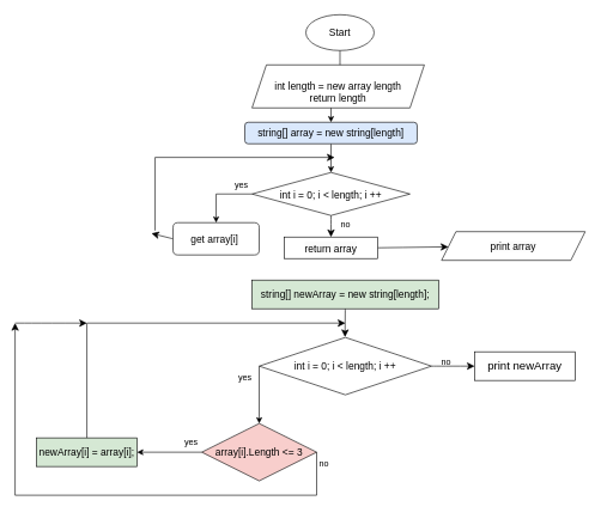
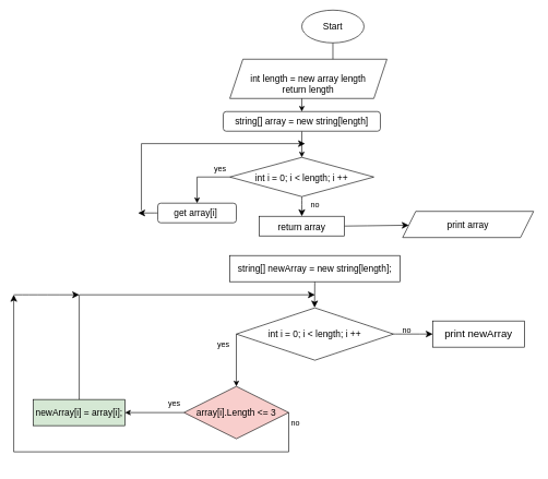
  <mxCell id="0" />
  <mxCell id="1" parent="0" />
  <mxCell id="2" value="" style="edgeStyle=orthogonalEdgeStyle;rounded=0;orthogonalLoop=1;jettySize=auto;html=1;entryX=0.5;entryY=0;entryDx=0;entryDy=0;" parent="1" source="3" target="25" edge="1"><mxGeometry relative="1" as="geometry"><mxPoint x="460" y="230" as="targetPoint" /></mxGeometry></mxCell>
- <mxCell id="3" value="&lt;font style=&quot;font-size: 14px;&quot;&gt;string[] array = new string[length]&lt;/font&gt;" style="rounded=1;whiteSpace=wrap;html=1;fontSize=12;glass=0;strokeWidth=1;shadow=0;fillColor=#dae8fc;" parent="1" vertex="1"><mxGeometry x="340" width="240" height="30" as="geometry" y="170" /></mxCell>
+ <mxCell id="3" value="&lt;font style=&quot;font-size: 14px;&quot;&gt;string[] array = new string[length]&lt;/font&gt;" style="rounded=1;whiteSpace=wrap;html=1;fontSize=12;glass=0;strokeWidth=1;shadow=0;" parent="1" vertex="1"><mxGeometry x="340" width="240" height="30" as="geometry" y="170" /></mxCell>
  <mxCell id="4" style="edgeStyle=none;curved=1;rounded=0;orthogonalLoop=1;jettySize=auto;html=1;exitX=0;exitY=0.5;exitDx=0;exitDy=0;fontSize=12;startSize=8;endSize=8;" edge="1" parent="1" source="5"><mxGeometry relative="1" as="geometry"><mxPoint x="210" y="325" as="targetPoint" /></mxGeometry></mxCell>
- <mxCell id="5" value="&lt;font style=&quot;font-size: 14px;&quot;&gt;get array[i]&amp;nbsp;&lt;/font&gt;" style="rounded=1;whiteSpace=wrap;html=1;fontSize=12;glass=0;strokeWidth=1;shadow=0;" parent="1" vertex="1"><mxGeometry x="240" y="310" width="120" height="45" as="geometry" /></mxCell>
+ <mxCell id="5" value="&lt;font style=&quot;font-size: 14px;&quot;&gt;get array[i]&amp;nbsp;&lt;/font&gt;" style="rounded=1;whiteSpace=wrap;html=1;fontSize=12;glass=0;strokeWidth=1;shadow=0;" parent="1" vertex="1"><mxGeometry x="240" y="310" width="120" height="30" as="geometry" /></mxCell>
  <mxCell id="6" style="edgeStyle=orthogonalEdgeStyle;rounded=0;orthogonalLoop=1;jettySize=auto;html=1;entryX=0.5;entryY=0;entryDx=0;entryDy=0;" parent="1" source="7" target="3" edge="1"><mxGeometry relative="1" as="geometry" /></mxCell>
- <mxCell id="7" value="&lt;font style=&quot;font-size: 14px;&quot;&gt;Start&lt;/font&gt;" style="ellipse;whiteSpace=wrap;html=1;" parent="1" vertex="1"><mxGeometry x="425" y="20" width="95" height="50" as="geometry" /></mxCell>
+ <mxCell id="7" value="&lt;font style=&quot;font-size: 14px;&quot;&gt;Start&lt;/font&gt;" style="ellipse;whiteSpace=wrap;html=1;" parent="1" vertex="1"><mxGeometry x="460" y="15" width="95" height="50" as="geometry" /></mxCell>
  <mxCell id="8" style="edgeStyle=orthogonalEdgeStyle;rounded=0;orthogonalLoop=1;jettySize=auto;html=1;entryX=0.5;entryY=0;entryDx=0;entryDy=0;exitX=0;exitY=0.5;exitDx=0;exitDy=0;" parent="1" source="25" target="5" edge="1"><mxGeometry relative="1" as="geometry"><mxPoint x="460" y="270" as="sourcePoint" /></mxGeometry></mxCell>
  <mxCell id="9" value="&lt;p&gt;&lt;font style=&quot;font-size: 12px;&quot;&gt;&lt;/font&gt;&lt;/p&gt;&lt;p style=&quot;margin-bottom: 0cm; line-height: normal; font-size: 14px;&quot; class=&quot;MsoNormal&quot;&gt;int length = new array length&lt;span style=&quot;border-color: var(--border-color);&quot;&gt;&lt;span style=&quot;border-color:var(--border-color)&quot;&gt;&lt;br style=&quot;border-color:&lt;br/&gt;var(--border-color)&quot;&gt;return length&lt;/span&gt;&lt;/span&gt;&lt;/p&gt;" style="shape=parallelogram;perimeter=parallelogramPerimeter;whiteSpace=wrap;html=1;fixedSize=1;" parent="1" vertex="1"><mxGeometry x="350" y="90" width="240" height="60" as="geometry" /></mxCell>
  <mxCell id="10" style="edgeStyle=orthogonalEdgeStyle;rounded=0;orthogonalLoop=1;jettySize=auto;html=1;exitX=0.5;exitY=1;exitDx=0;exitDy=0;" parent="1" source="9" target="9" edge="1"><mxGeometry relative="1" as="geometry" /></mxCell>
  <mxCell id="11" value="&lt;span style=&quot;color: rgb(0, 0, 0); font-family: Helvetica; font-style: normal; font-variant-ligatures: normal; font-variant-caps: normal; font-weight: 400; letter-spacing: normal; orphans: 2; text-align: center; text-indent: 0px; text-transform: none; widows: 2; word-spacing: 0px; -webkit-text-stroke-width: 0px; background-color: rgb(251, 251, 251); text-decoration-thickness: initial; text-decoration-style: initial; text-decoration-color: initial; float: none; display: inline !important;&quot;&gt;&lt;font style=&quot;font-size: 14px;&quot;&gt;print array&lt;/font&gt;&lt;/span&gt;" style="shape=parallelogram;perimeter=parallelogramPerimeter;whiteSpace=wrap;html=1;fixedSize=1;" parent="1" vertex="1"><mxGeometry x="614" y="322.5" width="200" height="40" as="geometry" /></mxCell>
  <mxCell id="12" style="edgeStyle=orthogonalEdgeStyle;rounded=0;orthogonalLoop=1;jettySize=auto;html=1;exitX=0.5;exitY=1;exitDx=0;exitDy=0;" parent="1" source="11" target="11" edge="1"><mxGeometry relative="1" as="geometry" /></mxCell>
  <mxCell id="13" style="edgeStyle=none;curved=1;rounded=0;orthogonalLoop=1;jettySize=auto;html=1;entryX=0.578;entryY=-0.014;entryDx=0;entryDy=0;entryPerimeter=0;fontSize=12;startSize=8;endSize=8;" edge="1" parent="1" source="14"><mxGeometry relative="1" as="geometry"><mxPoint x="479.5" y="469.44" as="targetPoint" /></mxGeometry></mxCell>
- <mxCell id="14" value="&lt;p style=&quot;font-size: 14px;&quot; class=&quot;MsoNormal&quot;&gt;&lt;font style=&quot;font-size: 14px;&quot;&gt;string&lt;span style=&quot;line-height: 107%; background-image: initial; background-position: initial; background-size: initial; background-repeat: initial; background-attachment: initial; background-origin: initial; background-clip: initial;&quot; lang=&quot;EN-US&quot;&gt;&lt;span style=&quot;border-color: var(--border-color);&quot;&gt;[]&amp;nbsp;&lt;/span&gt;&lt;span style=&quot;border-color: var(--border-color);&quot;&gt;newArray&lt;/span&gt;&lt;/span&gt;&lt;span style=&quot;line-height: 107%; background-image: initial; background-position: initial; background-size: initial; background-repeat: initial; background-attachment: initial; background-origin: initial; background-clip: initial;&quot; lang=&quot;EN-US&quot;&gt;&amp;nbsp;&lt;/span&gt;&lt;span style=&quot;line-height: 107%; background-image: initial; background-position: initial; background-size: initial; background-repeat: initial; background-attachment: initial; background-origin: initial; background-clip: initial;&quot; lang=&quot;EN-US&quot;&gt;=&lt;/span&gt;&lt;span style=&quot;line-height: 107%; background-image: initial; background-position: initial; background-size: initial; background-repeat: initial; background-attachment: initial; background-origin: initial; background-clip: initial;&quot; lang=&quot;EN-US&quot;&gt;&lt;span style=&quot;border-color: var(--border-color);&quot;&gt;&amp;nbsp;&lt;/span&gt;&lt;span style=&quot;border-color: var(--border-color);&quot;&gt;new&lt;/span&gt;&lt;span style=&quot;border-color: var(--border-color);&quot;&gt;&amp;nbsp;&lt;/span&gt;&lt;/span&gt;&lt;span style=&quot;line-height: 107%; background-image: initial; background-position: initial; background-size: initial; background-repeat: initial; background-attachment: initial; background-origin: initial; background-clip: initial;&quot; lang=&quot;EN-US&quot;&gt;string&lt;/span&gt;&lt;span style=&quot;line-height: 107%; background-image: initial; background-position: initial; background-size: initial; background-repeat: initial; background-attachment: initial; background-origin: initial; background-clip: initial;&quot; lang=&quot;EN-US&quot;&gt;&lt;span style=&quot;border-color: var(--border-color);&quot;&gt;[&lt;/span&gt;&lt;span style=&quot;border-color: var(--border-color);&quot;&gt;length&lt;/span&gt;&lt;/span&gt;&lt;span style=&quot;line-height: 107%; background-image: initial; background-position: initial; background-size: initial; background-repeat: initial; background-attachment: initial; background-origin: initial; background-clip: initial;&quot; lang=&quot;EN-US&quot;&gt;];&lt;/span&gt;&lt;/font&gt;&lt;span lang=&quot;EN-US&quot;&gt;&lt;/span&gt;&lt;/p&gt;" style="rounded=0;whiteSpace=wrap;html=1;fillColor=#d5e8d4;" parent="1" vertex="1"><mxGeometry x="350" y="390" width="260" height="40" as="geometry" /></mxCell>
+ <mxCell id="14" value="&lt;p style=&quot;font-size: 14px;&quot; class=&quot;MsoNormal&quot;&gt;&lt;font style=&quot;font-size: 14px;&quot;&gt;string&lt;span style=&quot;line-height: 107%; background-image: initial; background-position: initial; background-size: initial; background-repeat: initial; background-attachment: initial; background-origin: initial; background-clip: initial;&quot; lang=&quot;EN-US&quot;&gt;&lt;span style=&quot;border-color: var(--border-color);&quot;&gt;[]&amp;nbsp;&lt;/span&gt;&lt;span style=&quot;border-color: var(--border-color);&quot;&gt;newArray&lt;/span&gt;&lt;/span&gt;&lt;span style=&quot;line-height: 107%; background-image: initial; background-position: initial; background-size: initial; background-repeat: initial; background-attachment: initial; background-origin: initial; background-clip: initial;&quot; lang=&quot;EN-US&quot;&gt;&amp;nbsp;&lt;/span&gt;&lt;span style=&quot;line-height: 107%; background-image: initial; background-position: initial; background-size: initial; background-repeat: initial; background-attachment: initial; background-origin: initial; background-clip: initial;&quot; lang=&quot;EN-US&quot;&gt;=&lt;/span&gt;&lt;span style=&quot;line-height: 107%; background-image: initial; background-position: initial; background-size: initial; background-repeat: initial; background-attachment: initial; background-origin: initial; background-clip: initial;&quot; lang=&quot;EN-US&quot;&gt;&lt;span style=&quot;border-color: var(--border-color);&quot;&gt;&amp;nbsp;&lt;/span&gt;&lt;span style=&quot;border-color: var(--border-color);&quot;&gt;new&lt;/span&gt;&lt;span style=&quot;border-color: var(--border-color);&quot;&gt;&amp;nbsp;&lt;/span&gt;&lt;/span&gt;&lt;span style=&quot;line-height: 107%; background-image: initial; background-position: initial; background-size: initial; background-repeat: initial; background-attachment: initial; background-origin: initial; background-clip: initial;&quot; lang=&quot;EN-US&quot;&gt;string&lt;/span&gt;&lt;span style=&quot;line-height: 107%; background-image: initial; background-position: initial; background-size: initial; background-repeat: initial; background-attachment: initial; background-origin: initial; background-clip: initial;&quot; lang=&quot;EN-US&quot;&gt;&lt;span style=&quot;border-color: var(--border-color);&quot;&gt;[&lt;/span&gt;&lt;span style=&quot;border-color: var(--border-color);&quot;&gt;length&lt;/span&gt;&lt;/span&gt;&lt;span style=&quot;line-height: 107%; background-image: initial; background-position: initial; background-size: initial; background-repeat: initial; background-attachment: initial; background-origin: initial; background-clip: initial;&quot; lang=&quot;EN-US&quot;&gt;];&lt;/span&gt;&lt;/font&gt;&lt;span lang=&quot;EN-US&quot;&gt;&lt;/span&gt;&lt;/p&gt;" style="rounded=0;whiteSpace=wrap;html=1;" parent="1" vertex="1"><mxGeometry x="350" y="390" width="260" height="40" as="geometry" /></mxCell>
  <mxCell id="15" style="edgeStyle=orthogonalEdgeStyle;rounded=0;orthogonalLoop=1;jettySize=auto;html=1;entryX=0.5;entryY=0;entryDx=0;entryDy=0;exitX=0;exitY=0.5;exitDx=0;exitDy=0;" parent="1" source="29" target="17" edge="1"><mxGeometry relative="1" as="geometry"><mxPoint x="460" y="510" as="sourcePoint" /><Array as="points"><mxPoint x="360" y="580" /><mxPoint x="360" y="580" /></Array></mxGeometry></mxCell>
  <mxCell id="16" style="edgeStyle=orthogonalEdgeStyle;rounded=0;orthogonalLoop=1;jettySize=auto;html=1;exitX=0;exitY=0.5;exitDx=0;exitDy=0;entryX=1;entryY=0.5;entryDx=0;entryDy=0;" parent="1" source="17" target="18" edge="1"><mxGeometry relative="1" as="geometry" /></mxCell>
  <mxCell id="17" value="&lt;p class=&quot;MsoNormal&quot;&gt;&lt;font style=&quot;font-size: 14px;&quot;&gt;array[i].Length &amp;lt;= 3&lt;/font&gt;&lt;/p&gt;" style="rhombus;whiteSpace=wrap;html=1;fillColor=#f8cecc;" parent="1" vertex="1"><mxGeometry x="280" y="590" width="160" height="80" as="geometry" /></mxCell>
  <mxCell id="18" value="&lt;p class=&quot;MsoNormal&quot;&gt;&lt;font style=&quot;font-size: 14px;&quot;&gt;newArray[i] = array[i];&lt;/font&gt;&lt;span lang=&quot;EN-US&quot;&gt;&lt;/span&gt;&lt;/p&gt;" style="whiteSpace=wrap;html=1;fillColor=#d5e8d4;" parent="1" vertex="1"><mxGeometry x="50" y="610" width="140" height="40" as="geometry" /></mxCell>
  <mxCell id="19" value="&lt;font style=&quot;font-size: 12px;&quot;&gt;yes&lt;/font&gt;" style="text;html=1;align=center;verticalAlign=middle;resizable=0;points=[];autosize=1;strokeColor=none;fillColor=none;fontSize=16;" vertex="1" parent="1"><mxGeometry x="245" y="600" width="40" height="30" as="geometry" /></mxCell>
  <mxCell id="20" value="print newArray" style="rounded=0;whiteSpace=wrap;html=1;fontSize=16;" vertex="1" parent="1"><mxGeometry x="660" y="490" width="140" height="40" as="geometry" /></mxCell>
  <mxCell id="21" value="" style="edgeStyle=elbowEdgeStyle;elbow=vertical;endArrow=classic;html=1;curved=0;rounded=0;endSize=8;startSize=8;fontSize=12;exitX=0.5;exitY=0;exitDx=0;exitDy=0;" edge="1" parent="1" source="18"><mxGeometry width="50" height="50" relative="1" as="geometry"><mxPoint x="120" y="600" as="sourcePoint" /><mxPoint x="480" y="450" as="targetPoint" /><Array as="points"><mxPoint y="450" x="200" /><mxPoint x="160" y="500" /><mxPoint x="220" y="560" /><mxPoint x="250" y="710" /></Array></mxGeometry></mxCell>
  <mxCell id="22" value="&lt;font style=&quot;font-size: 12px;&quot;&gt;no&lt;/font&gt;" style="text;html=1;align=center;verticalAlign=middle;resizable=0;points=[];autosize=1;strokeColor=none;fillColor=none;fontSize=16;" vertex="1" parent="1"><mxGeometry x="430" y="630" width="40" height="30" as="geometry" /></mxCell>
  <mxCell id="23" value="" style="edgeStyle=none;curved=1;rounded=0;orthogonalLoop=1;jettySize=auto;html=1;fontSize=12;startSize=8;endSize=8;exitX=1;exitY=0.5;exitDx=0;exitDy=0;" edge="1" parent="1" source="37" target="11"><mxGeometry relative="1" as="geometry" /></mxCell>
  <mxCell id="24" style="edgeStyle=none;curved=1;rounded=0;orthogonalLoop=1;jettySize=auto;html=1;exitX=0.5;exitY=1;exitDx=0;exitDy=0;fontSize=12;startSize=8;endSize=8;" edge="1" parent="1" source="25"><mxGeometry relative="1" as="geometry"><mxPoint x="460" y="330" as="targetPoint" /></mxGeometry></mxCell>
  <mxCell id="25" value="&lt;p class=&quot;MsoNormal&quot;&gt;&lt;font style=&quot;font-size: 14px;&quot;&gt;int i = 0; i &amp;lt; length; i ++&lt;/font&gt;&lt;span style=&quot;font-size:8.0pt;line-height:107%;mso-ansi-language:EN-US&quot; lang=&quot;EN-US&quot;&gt;&lt;/span&gt;&lt;/p&gt;" style="rhombus;whiteSpace=wrap;html=1;fontSize=16;" vertex="1" parent="1"><mxGeometry x="350" y="240" width="220" height="60" as="geometry" /></mxCell>
  <mxCell id="26" style="edgeStyle=none;curved=1;rounded=0;orthogonalLoop=1;jettySize=auto;html=1;entryX=0;entryY=0.5;entryDx=0;entryDy=0;fontSize=12;startSize=8;endSize=8;" edge="1" parent="1" source="25" target="25"><mxGeometry relative="1" as="geometry" /></mxCell>
  <mxCell id="27" value="&lt;font style=&quot;font-size: 12px;&quot;&gt;yes&lt;/font&gt;" style="text;html=1;align=center;verticalAlign=middle;resizable=0;points=[];autosize=1;strokeColor=none;fillColor=none;fontSize=16;" vertex="1" parent="1"><mxGeometry x="315" y="240" width="40" height="30" as="geometry" /></mxCell>
  <mxCell id="28" style="edgeStyle=none;curved=1;rounded=0;orthogonalLoop=1;jettySize=auto;html=1;exitX=1;exitY=0.5;exitDx=0;exitDy=0;entryX=0;entryY=0.5;entryDx=0;entryDy=0;fontSize=12;startSize=8;endSize=8;" edge="1" parent="1" source="29" target="20"><mxGeometry relative="1" as="geometry" /></mxCell>
  <mxCell id="29" value="&lt;font style=&quot;font-size: 14px;&quot;&gt;int i = 0; i &amp;lt; length;&amp;nbsp;i ++&lt;/font&gt;" style="rhombus;whiteSpace=wrap;html=1;fontSize=16;" vertex="1" parent="1"><mxGeometry x="360" y="470" width="240" height="80" as="geometry" /></mxCell>
  <mxCell id="30" value="&lt;font style=&quot;font-size: 12px;&quot;&gt;yes&lt;/font&gt;" style="text;html=1;align=center;verticalAlign=middle;resizable=0;points=[];autosize=1;strokeColor=none;fillColor=none;fontSize=16;" vertex="1" parent="1"><mxGeometry x="320" y="510" width="40" height="30" as="geometry" /></mxCell>
  <mxCell id="31" value="&lt;font style=&quot;font-size: 12px;&quot;&gt;no&lt;/font&gt;" style="text;html=1;align=center;verticalAlign=middle;resizable=0;points=[];autosize=1;strokeColor=none;fillColor=none;fontSize=16;" vertex="1" parent="1"><mxGeometry x="600" y="488" width="40" height="30" as="geometry" /></mxCell>
  <mxCell id="32" value="" style="edgeStyle=elbowEdgeStyle;elbow=vertical;endArrow=classic;html=1;curved=0;rounded=0;endSize=8;startSize=8;fontSize=12;exitX=1;exitY=0.5;exitDx=0;exitDy=0;" edge="1" parent="1" source="17"><mxGeometry width="50" height="50" relative="1" as="geometry"><mxPoint x="350" y="720" as="sourcePoint" /><mxPoint x="20" y="450" as="targetPoint" /><Array as="points"><mxPoint x="230" y="690" /></Array></mxGeometry></mxCell>
  <mxCell id="33" value="" style="endArrow=classic;html=1;rounded=0;fontSize=12;startSize=8;endSize=8;curved=1;" edge="1" parent="1"><mxGeometry width="50" height="50" relative="1" as="geometry"><mxPoint x="20" y="450" as="sourcePoint" /><mxPoint x="120" y="450" as="targetPoint" /></mxGeometry></mxCell>
  <mxCell id="34" style="edgeStyle=none;curved=1;rounded=0;orthogonalLoop=1;jettySize=auto;html=1;exitX=1;exitY=0.5;exitDx=0;exitDy=0;fontSize=12;startSize=8;endSize=8;" edge="1" parent="1" source="9" target="9"><mxGeometry relative="1" as="geometry" /></mxCell>
  <mxCell id="35" style="edgeStyle=none;curved=1;rounded=0;orthogonalLoop=1;jettySize=auto;html=1;exitX=1;exitY=0.5;exitDx=0;exitDy=0;fontSize=12;startSize=8;endSize=8;" edge="1" parent="1" source="9" target="9"><mxGeometry relative="1" as="geometry" /></mxCell>
  <mxCell id="36" value="&lt;font style=&quot;font-size: 12px;&quot;&gt;no&lt;/font&gt;" style="text;html=1;align=center;verticalAlign=middle;resizable=0;points=[];autosize=1;strokeColor=none;fillColor=none;fontSize=16;" vertex="1" parent="1"><mxGeometry x="460" y="295" width="40" height="30" as="geometry" /></mxCell>
  <mxCell id="37" value="&lt;span style=&quot;color: rgb(0, 0, 0); font-family: Helvetica; font-style: normal; font-variant-ligatures: normal; font-variant-caps: normal; font-weight: 400; letter-spacing: normal; orphans: 2; text-align: center; text-indent: 0px; text-transform: none; widows: 2; word-spacing: 0px; -webkit-text-stroke-width: 0px; background-color: rgb(251, 251, 251); text-decoration-thickness: initial; text-decoration-style: initial; text-decoration-color: initial; float: none; display: inline !important;&quot;&gt;&lt;font style=&quot;font-size: 14px;&quot;&gt;return array&lt;/font&gt;&lt;/span&gt;" style="rounded=0;whiteSpace=wrap;html=1;fontSize=16;" vertex="1" parent="1"><mxGeometry x="395" y="330" width="130" height="30" as="geometry" /></mxCell>
  <mxCell id="38" value="" style="edgeStyle=elbowEdgeStyle;elbow=vertical;endArrow=classic;html=1;curved=0;rounded=0;endSize=8;startSize=8;fontSize=12;" edge="1" parent="1"><mxGeometry width="50" height="50" relative="1" as="geometry"><mxPoint x="215" y="321" as="sourcePoint" /><mxPoint x="465" y="219" as="targetPoint" /><Array as="points"><mxPoint x="345" y="219" /></Array></mxGeometry></mxCell>
  <mxCell id="39" style="edgeStyle=none;curved=1;rounded=0;orthogonalLoop=1;jettySize=auto;html=1;exitX=0.75;exitY=1;exitDx=0;exitDy=0;fontSize=12;startSize=8;endSize=8;" edge="1" parent="1" source="37" target="37"><mxGeometry relative="1" as="geometry" /></mxCell>
